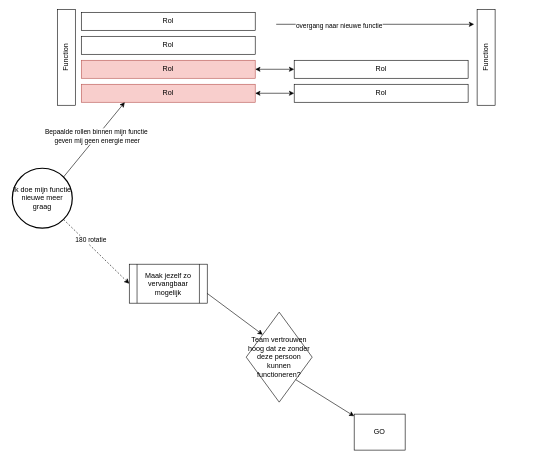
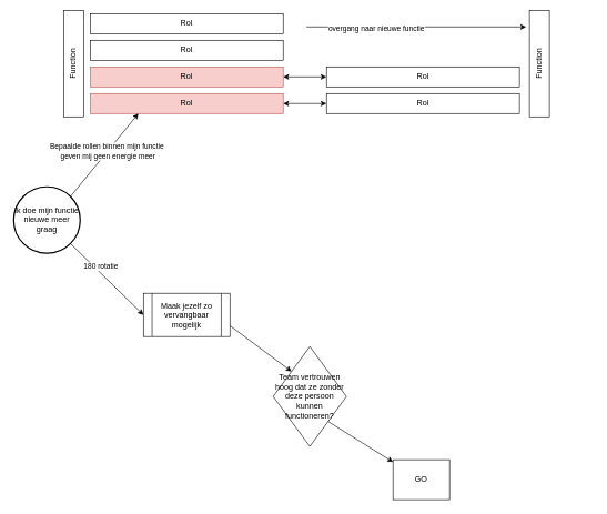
  <mxCell id="0" />
  <mxCell id="1" parent="0" />
  <mxCell id="2" value="Function" style="rounded=0;whiteSpace=wrap;html=1;rotation=-90;" vertex="1" parent="1"><mxGeometry x="30" y="80" width="160" height="30" as="geometry" /></mxCell>
  <mxCell id="3" value="Rol" style="rounded=0;whiteSpace=wrap;html=1;" vertex="1" parent="1"><mxGeometry x="135" y="20" width="290" height="30" as="geometry" /></mxCell>
  <mxCell id="4" value="Rol" style="rounded=0;whiteSpace=wrap;html=1;" vertex="1" parent="1"><mxGeometry x="135" y="60" width="290" height="30" as="geometry" /></mxCell>
  <mxCell id="5" value="Rol" style="rounded=0;whiteSpace=wrap;html=1;fillColor=#f8cecc;strokeColor=#b85450;" vertex="1" parent="1"><mxGeometry x="135" y="100" width="290" height="30" as="geometry" /></mxCell>
  <mxCell id="6" value="Rol" style="rounded=0;whiteSpace=wrap;html=1;fillColor=#f8cecc;strokeColor=#b85450;" vertex="1" parent="1"><mxGeometry x="135" y="140" width="290" height="30" as="geometry" /></mxCell>
  <mxCell id="7" value="" style="endArrow=classic;html=1;rounded=0;exitX=0.855;exitY=0.145;exitDx=0;exitDy=0;exitPerimeter=0;entryX=0.25;entryY=1;entryDx=0;entryDy=0;" edge="1" parent="1" source="16" target="6"><mxGeometry width="50" height="50" relative="1" as="geometry"><mxPoint x="250" y="240" as="sourcePoint" /><mxPoint x="320" y="180" as="targetPoint" /></mxGeometry></mxCell>
  <mxCell id="8" value="Bepaalde rollen binnen mijn functie&lt;div&gt;&amp;nbsp;geven mij geen energie meer&lt;/div&gt;" style="edgeLabel;html=1;align=center;verticalAlign=middle;resizable=0;points=[];" vertex="1" connectable="0" parent="7"><mxGeometry x="0.08" y="1" relative="1" as="geometry"><mxPoint as="offset" /></mxGeometry></mxCell>
- <mxCell id="9" value="" style="endArrow=classic;html=1;rounded=0;exitX=0.855;exitY=0.855;exitDx=0;exitDy=0;exitPerimeter=0;entryX=0;entryY=0.5;entryDx=0;entryDy=0;dashed=1;" edge="1" parent="1" source="16" target="13"><mxGeometry width="50" height="50" relative="1" as="geometry"><mxPoint x="250" y="280" as="sourcePoint" /><mxPoint x="300" y="340" as="targetPoint" /></mxGeometry></mxCell>
+ <mxCell id="9" value="" style="endArrow=classic;html=1;rounded=0;exitX=0.855;exitY=0.855;exitDx=0;exitDy=0;exitPerimeter=0;entryX=0;entryY=0.5;entryDx=0;entryDy=0;" edge="1" parent="1" source="16" target="13"><mxGeometry width="50" height="50" relative="1" as="geometry"><mxPoint x="250" y="280" as="sourcePoint" /><mxPoint x="300" y="340" as="targetPoint" /></mxGeometry></mxCell>
  <mxCell id="10" value="180 rotatie" style="edgeLabel;html=1;align=center;verticalAlign=middle;resizable=0;points=[];" vertex="1" connectable="0" parent="9"><mxGeometry x="-0.387" y="-1" relative="1" as="geometry"><mxPoint x="12" as="offset" /></mxGeometry></mxCell>
  <mxCell id="11" value="Rol" style="rounded=0;whiteSpace=wrap;html=1;" vertex="1" parent="1"><mxGeometry x="490" y="100" width="290" height="30" as="geometry" /></mxCell>
  <mxCell id="12" value="Rol" style="rounded=0;whiteSpace=wrap;html=1;" vertex="1" parent="1"><mxGeometry x="490" y="140" width="290" height="30" as="geometry" /></mxCell>
  <mxCell id="13" value="Maak jezelf zo vervangbaar mogelijk" style="shape=process;whiteSpace=wrap;html=1;backgroundOutline=1;" vertex="1" parent="1"><mxGeometry x="215" y="440" width="130" height="65" as="geometry" /></mxCell>
  <mxCell id="14" value="" style="endArrow=classic;html=1;rounded=0;exitX=1;exitY=0.75;exitDx=0;exitDy=0;entryX=0;entryY=0;entryDx=0;entryDy=0;" edge="1" parent="1" source="13" target="15"><mxGeometry width="50" height="50" relative="1" as="geometry"><mxPoint x="380" y="430" as="sourcePoint" /><mxPoint x="420" y="480" as="targetPoint" /></mxGeometry></mxCell>
  <mxCell id="15" value="Team vertrouwen hoog dat ze zonder deze persoon kunnen functioneren?" style="rhombus;whiteSpace=wrap;html=1;" vertex="1" parent="1"><mxGeometry x="410" y="520" width="110" height="150" as="geometry" /></mxCell>
  <mxCell id="16" value="Ik doe mijn functie nieuwe meer graag" style="strokeWidth=2;html=1;shape=mxgraph.flowchart.start_2;whiteSpace=wrap;" vertex="1" parent="1"><mxGeometry x="20" y="280" width="100" height="100" as="geometry" /></mxCell>
  <mxCell id="17" value="" style="endArrow=classic;startArrow=classic;html=1;rounded=0;exitX=1;exitY=0.5;exitDx=0;exitDy=0;entryX=0;entryY=0.5;entryDx=0;entryDy=0;" edge="1" parent="1" source="5" target="11"><mxGeometry width="50" height="50" relative="1" as="geometry"><mxPoint x="470" y="150" as="sourcePoint" /><mxPoint x="520" y="100" as="targetPoint" /></mxGeometry></mxCell>
  <mxCell id="18" value="" style="endArrow=classic;startArrow=classic;html=1;rounded=0;exitX=1;exitY=0.5;exitDx=0;exitDy=0;entryX=0;entryY=0.5;entryDx=0;entryDy=0;" edge="1" parent="1" source="6" target="12"><mxGeometry width="50" height="50" relative="1" as="geometry"><mxPoint x="435" y="125" as="sourcePoint" /><mxPoint x="500" y="125" as="targetPoint" /></mxGeometry></mxCell>
  <mxCell id="19" value="" style="endArrow=classic;html=1;rounded=0;" edge="1" parent="1"><mxGeometry width="50" height="50" relative="1" as="geometry"><mxPoint x="460" y="40" as="sourcePoint" /><mxPoint x="790" y="40" as="targetPoint" /></mxGeometry></mxCell>
  <mxCell id="20" value="overgang naar nieuwe functie" style="edgeLabel;html=1;align=center;verticalAlign=middle;resizable=0;points=[];" vertex="1" connectable="0" parent="19"><mxGeometry x="-0.372" y="-1" relative="1" as="geometry"><mxPoint as="offset" /></mxGeometry></mxCell>
  <mxCell id="21" value="Function" style="rounded=0;whiteSpace=wrap;html=1;rotation=-90;" vertex="1" parent="1"><mxGeometry x="730" y="80" width="160" height="30" as="geometry" /></mxCell>
  <mxCell id="22" value="" style="endArrow=classic;html=1;rounded=0;exitX=1;exitY=1;exitDx=0;exitDy=0;" edge="1" parent="1" source="15" target="23"><mxGeometry width="50" height="50" relative="1" as="geometry"><mxPoint x="550" y="680" as="sourcePoint" /><mxPoint x="580" y="680" as="targetPoint" /></mxGeometry></mxCell>
  <mxCell id="23" value="GO" style="rounded=0;whiteSpace=wrap;html=1;" vertex="1" parent="1"><mxGeometry x="590" y="690" width="85" height="60" as="geometry" /></mxCell>
